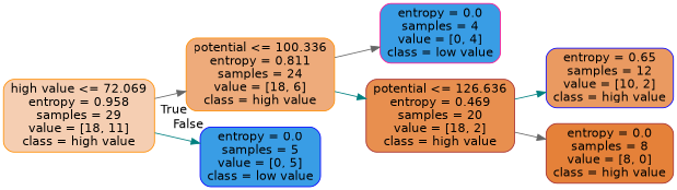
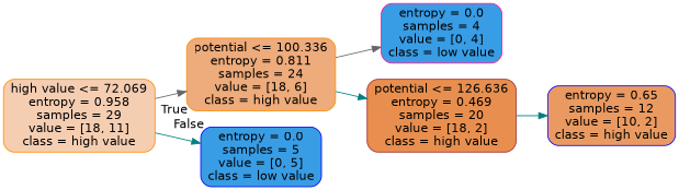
  digraph {
    rankdir=LR
    node [color=darkorange fillcolor="#399de5" fontname=helvetica shape=box style="filled, rounded"]
    edge [fontname=helvetica color=gray40]
    n1 [fillcolor="#f5ceb2" label="high value <= 72.069\nentropy = 0.958\nsamples = 29\nvalue = [18, 11]\nclass = high value"]
    n2 [fillcolor="#eeab7b" label="potential <= 100.336\nentropy = 0.811\nsamples = 24\nvalue = [18, 6]\nclass = high value"]
    n3 [color=blue label="entropy = 0.0\nsamples = 5\nvalue = [0, 5]\nclass = low value"]
    n4 [color=deeppink label="entropy = 0.0\nsamples = 4\nvalue = [0, 4]\nclass = low value"]
    n5 [color=brown fillcolor="#e88f4f" label="potential <= 126.636\nentropy = 0.469\nsamples = 20\nvalue = [18, 2]\nclass = high value"]
    n6 [color=blue fillcolor="#ea9a61" label="entropy = 0.65\nsamples = 12\nvalue = [10, 2]\nclass = high value"]
-   n7 [color=brown fillcolor="#e58139" label="entropy = 0.0\nsamples = 8\nvalue = [8, 0]\nclass = high value"]
    n1 -> n2 [headlabel=True labelangle=45 labeldistance=2.5]
    n1 -> n3 [headlabel=False labelangle=-45 labeldistance=2.5 color=teal]
    n2 -> n4
    n2 -> n5 [color=teal]
    n5 -> n6 [color=teal]
-   n5 -> n7
  }
